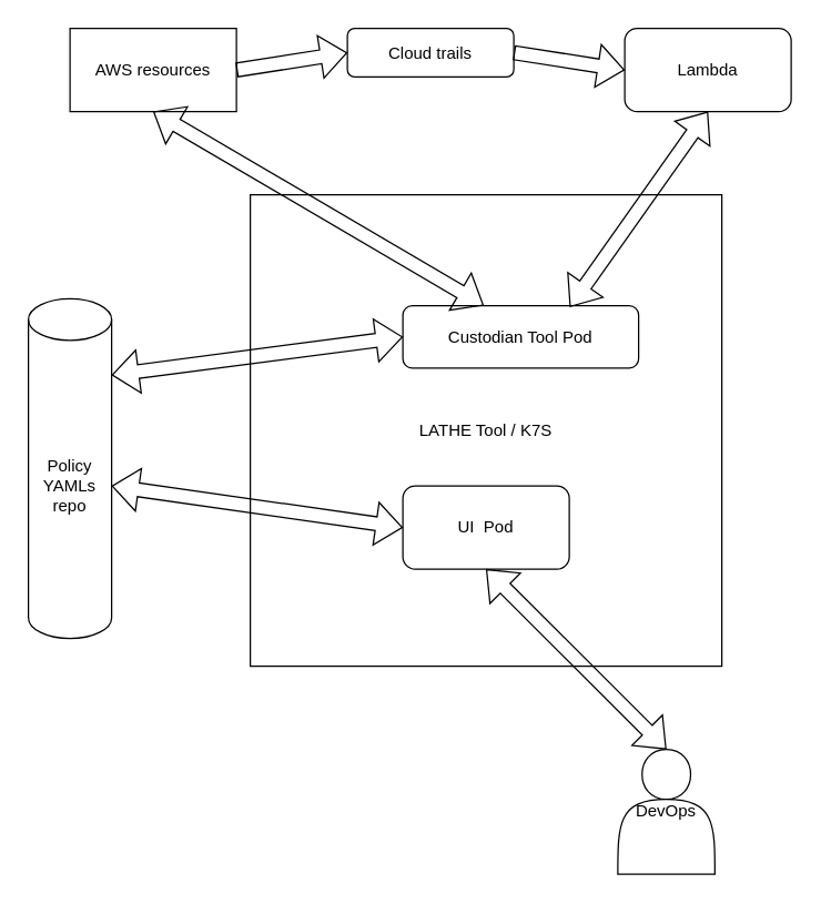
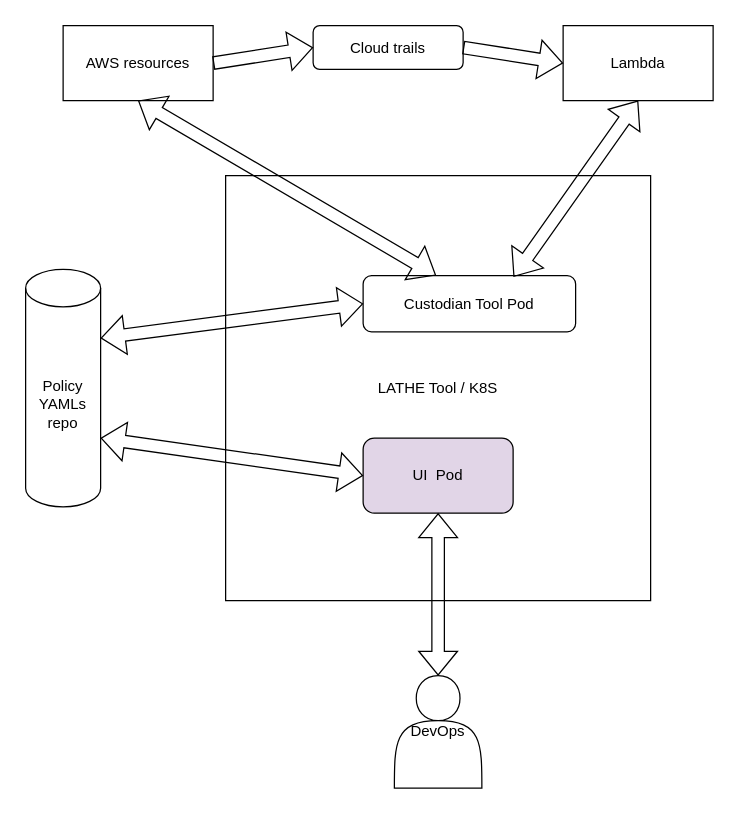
  <mxCell id="0" />
  <mxCell id="1" parent="0" />
- <mxCell id="2" value="Policy&lt;br&gt;YAMLs&lt;br&gt;repo" style="shape=cylinder3;whiteSpace=wrap;html=1;boundedLbl=1;backgroundOutline=1;size=15;" vertex="1" parent="1"><mxGeometry x="20" y="215" width="60" height="245" as="geometry" /></mxCell>
- <mxCell id="3" value="LATHE Tool / K7S" style="rounded=0;whiteSpace=wrap;html=1;" vertex="1" parent="1"><mxGeometry x="180" y="140" width="340" height="340" as="geometry" /></mxCell>
- <mxCell id="4" value="UI &amp;nbsp;Pod" style="rounded=1;whiteSpace=wrap;html=1;" vertex="1" parent="1"><mxGeometry x="290" y="350" width="120" height="60" as="geometry" /></mxCell>
+ <mxCell id="2" value="Policy&lt;br&gt;YAMLs&lt;br&gt;repo" style="shape=cylinder3;whiteSpace=wrap;html=1;boundedLbl=1;backgroundOutline=1;size=15;" vertex="1" parent="1"><mxGeometry x="20" y="215" width="60" height="190" as="geometry" /></mxCell>
+ <mxCell id="3" value="LATHE Tool / K8S" style="rounded=0;whiteSpace=wrap;html=1;" vertex="1" parent="1"><mxGeometry x="180" y="140" width="340" height="340" as="geometry" /></mxCell>
+ <mxCell id="4" value="UI &amp;nbsp;Pod" style="rounded=1;whiteSpace=wrap;html=1;fillColor=#e1d5e7;" vertex="1" parent="1"><mxGeometry x="290" y="350" width="120" height="60" as="geometry" /></mxCell>
  <mxCell id="5" value="Custodian Tool Pod" style="rounded=1;whiteSpace=wrap;html=1;" vertex="1" parent="1"><mxGeometry x="290" y="220" width="170" height="45" as="geometry" /></mxCell>
  <mxCell id="6" value="" style="shape=flexArrow;endArrow=classic;startArrow=classic;html=1;rounded=0;exitX=1;exitY=0;exitDx=0;exitDy=55;exitPerimeter=0;entryX=0;entryY=0.5;entryDx=0;entryDy=0;" edge="1" parent="1" source="2" target="5"><mxGeometry width="100" height="100" relative="1" as="geometry"><mxPoint x="100" y="310" as="sourcePoint" /><mxPoint x="200" y="210" as="targetPoint" /></mxGeometry></mxCell>
  <mxCell id="7" value="" style="shape=flexArrow;endArrow=classic;startArrow=classic;html=1;rounded=0;entryX=0;entryY=0.5;entryDx=0;entryDy=0;exitX=1;exitY=0;exitDx=0;exitDy=135;exitPerimeter=0;" edge="1" parent="1" source="2" target="4"><mxGeometry width="100" height="100" relative="1" as="geometry"><mxPoint x="80" y="490" as="sourcePoint" /><mxPoint x="180" y="390" as="targetPoint" /><Array as="points" /></mxGeometry></mxCell>
  <mxCell id="8" value="AWS resources" style="whiteSpace=wrap;html=1;rounded=0;" vertex="1" parent="1"><mxGeometry x="50" y="20" width="120" height="60" as="geometry" /></mxCell>
- <mxCell id="9" value="Lambda" style="rounded=1;whiteSpace=wrap;html=1;" vertex="1" parent="1"><mxGeometry x="450" y="20" width="120" height="60" as="geometry" /></mxCell>
+ <mxCell id="9" value="Lambda" style="whiteSpace=wrap;html=1;rounded=0;" vertex="1" parent="1"><mxGeometry x="450" y="20" width="120" height="60" as="geometry" /></mxCell>
  <mxCell id="10" value="" style="shape=flexArrow;endArrow=classic;startArrow=classic;html=1;rounded=0;entryX=0.5;entryY=1;entryDx=0;entryDy=0;exitX=0.5;exitY=0;exitDx=0;exitDy=0;" edge="1" parent="1" source="16" target="4"><mxGeometry width="100" height="100" relative="1" as="geometry"><mxPoint x="350" y="550" as="sourcePoint" /><mxPoint x="340" y="530" as="targetPoint" /></mxGeometry></mxCell>
  <mxCell id="11" value="" style="shape=flexArrow;endArrow=classic;startArrow=classic;html=1;rounded=0;entryX=0.5;entryY=1;entryDx=0;entryDy=0;exitX=0.343;exitY=-0.005;exitDx=0;exitDy=0;exitPerimeter=0;" edge="1" parent="1" source="5" target="8"><mxGeometry width="100" height="100" relative="1" as="geometry"><mxPoint x="-110" y="200" as="sourcePoint" /><mxPoint x="-10" y="100" as="targetPoint" /></mxGeometry></mxCell>
  <mxCell id="12" value="" style="shape=flexArrow;endArrow=classic;startArrow=classic;html=1;rounded=0;entryX=0.5;entryY=1;entryDx=0;entryDy=0;exitX=0.708;exitY=0.021;exitDx=0;exitDy=0;exitPerimeter=0;" edge="1" parent="1" source="5" target="9"><mxGeometry width="100" height="100" relative="1" as="geometry"><mxPoint x="280" y="180" as="sourcePoint" /><mxPoint x="380" y="80" as="targetPoint" /></mxGeometry></mxCell>
  <mxCell id="13" value="Cloud trails" style="rounded=1;whiteSpace=wrap;html=1;" vertex="1" parent="1"><mxGeometry x="250" y="20" width="120" height="35" as="geometry" /></mxCell>
  <mxCell id="14" value="" style="shape=flexArrow;endArrow=classic;html=1;rounded=0;exitX=1;exitY=0.5;exitDx=0;exitDy=0;entryX=0;entryY=0.5;entryDx=0;entryDy=0;" edge="1" parent="1" source="8" target="13"><mxGeometry width="50" height="50" relative="1" as="geometry"><mxPoint x="180" y="80" as="sourcePoint" /><mxPoint x="230" y="30" as="targetPoint" /></mxGeometry></mxCell>
  <mxCell id="15" value="" style="shape=flexArrow;endArrow=classic;html=1;rounded=0;exitX=1;exitY=0.5;exitDx=0;exitDy=0;entryX=0;entryY=0.5;entryDx=0;entryDy=0;" edge="1" parent="1" source="13" target="9"><mxGeometry width="50" height="50" relative="1" as="geometry"><mxPoint x="390" y="80" as="sourcePoint" /><mxPoint x="440" y="30" as="targetPoint" /></mxGeometry></mxCell>
- <mxCell id="16" value="DevOps" style="shape=actor;whiteSpace=wrap;html=1;" vertex="1" parent="1"><mxGeometry x="445" y="540" width="70" height="90" as="geometry" /></mxCell>
+ <mxCell id="16" value="DevOps" style="shape=actor;whiteSpace=wrap;html=1;" vertex="1" parent="1"><mxGeometry x="315" y="540" width="70" height="90" as="geometry" /></mxCell>
